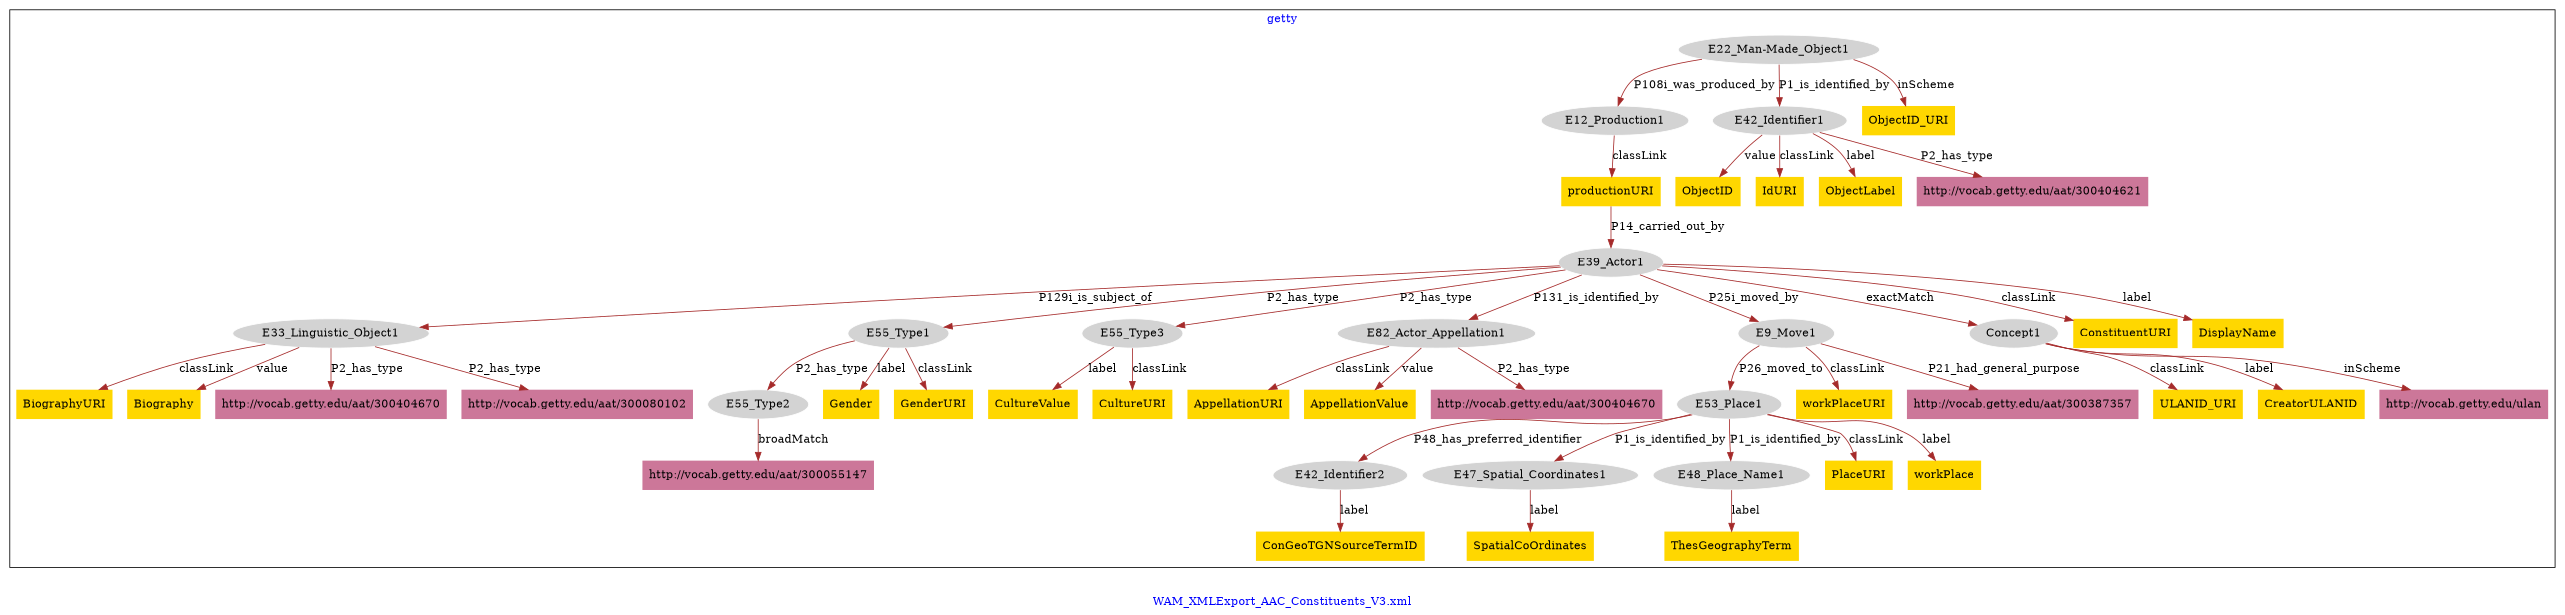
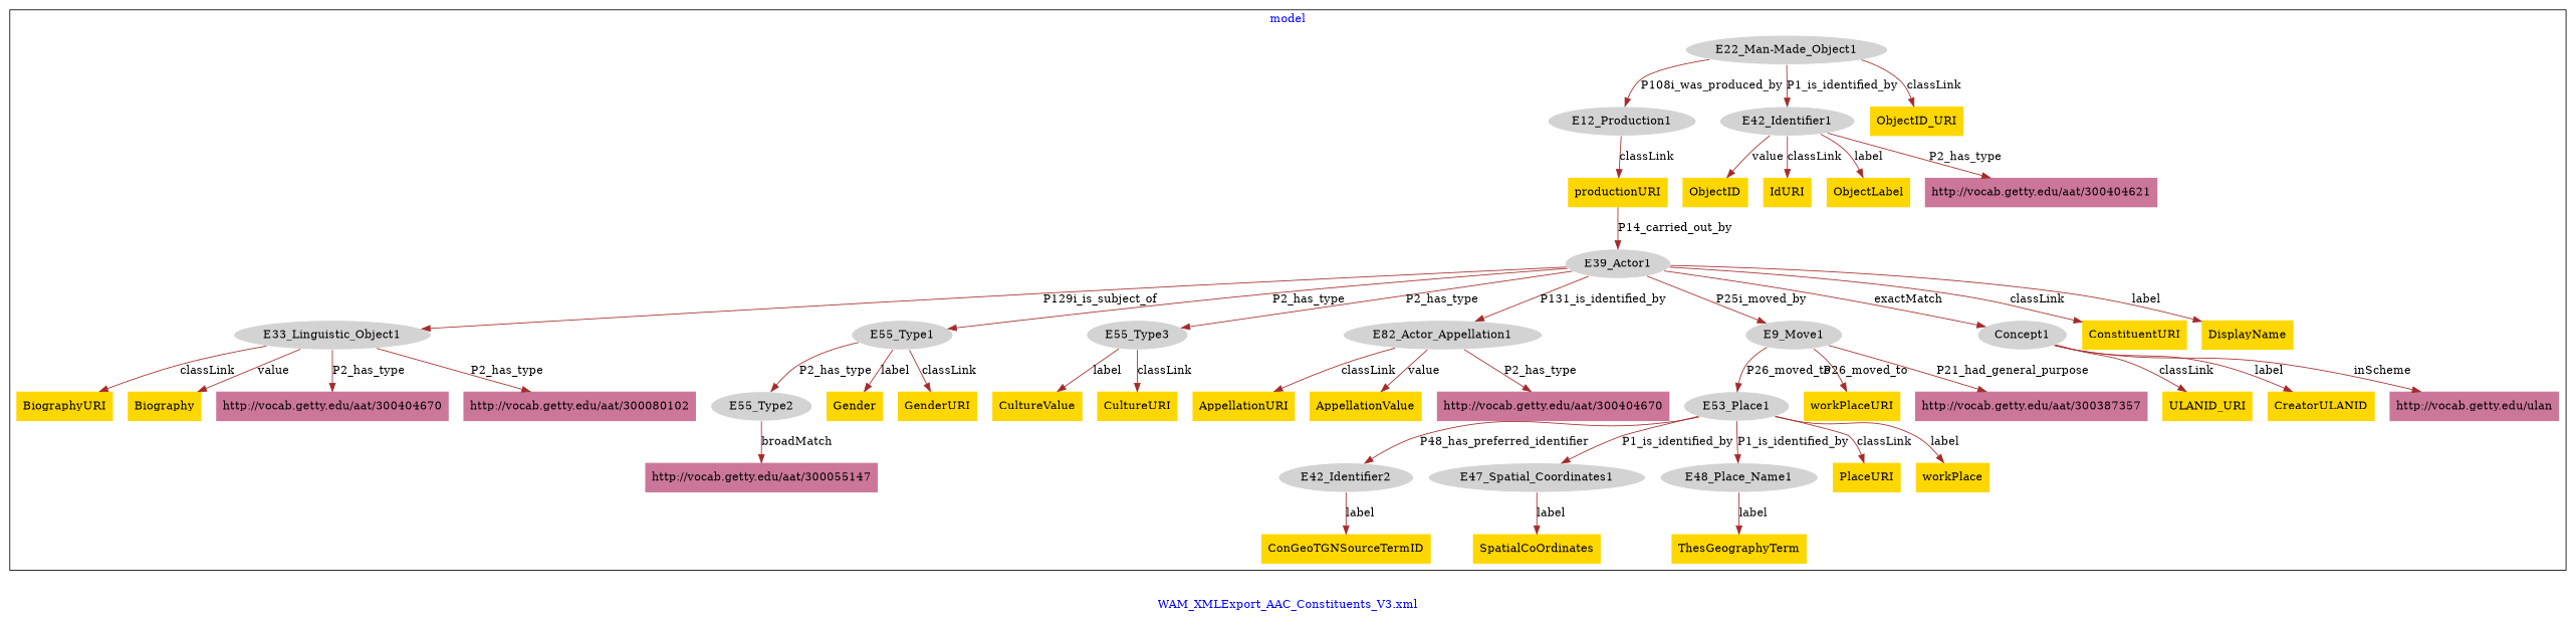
  digraph {
    fontcolor=blue
    label="WAM_XMLExport_AAC_Constituents_V3.xml"
    remincross=true
    node [fillcolor=gold style=filled shape=plaintext]
    edge [color=brown fontcolor=black]
    n1 [color=white fillcolor=lightgray label=E12_Production1 shape=""]
    n2 [color=white fillcolor=lightgray label=E39_Actor1 shape=""]
    n3 [color=white fillcolor=lightgray label="E22_Man-Made_Object1" shape=""]
    n4 [color=white fillcolor=lightgray label=E42_Identifier1 shape=""]
    n5 [color=white fillcolor=lightgray label=E33_Linguistic_Object1 shape=""]
    n6 [color=white fillcolor=lightgray label=E55_Type1 shape=""]
    n7 [color=white fillcolor=lightgray label=E55_Type3 shape=""]
    n8 [color=white fillcolor=lightgray label=E82_Actor_Appellation1 shape=""]
    n9 [color=white fillcolor=lightgray label=E9_Move1 shape=""]
    n10 [color=white fillcolor=lightgray label=Concept1 shape=""]
    n11 [color=white fillcolor=lightgray label=E53_Place1 shape=""]
    n12 [color=white fillcolor=lightgray label=E42_Identifier2 shape=""]
    n13 [color=white fillcolor=lightgray label=E47_Spatial_Coordinates1 shape=""]
    n14 [color=white fillcolor=lightgray label=E48_Place_Name1 shape=""]
    n15 [color=white fillcolor=lightgray label=E55_Type2 shape=""]
    n16 [label=Gender]
    n17 [label=GenderURI]
    n18 [label=CultureValue]
    n19 [label=ObjectID]
    n20 [label=BiographyURI]
    n21 [label=workPlaceURI]
    n22 [label=productionURI]
    n23 [label=ULANID_URI]
    n24 [label=IdURI]
    n25 [label=CultureURI]
    n26 [label=ConGeoTGNSourceTermID]
    n27 [label=ConstituentURI]
    n28 [label=CreatorULANID]
    n29 [label=PlaceURI]
    n30 [label=DisplayName]
    n31 [label=workPlace]
    n32 [label=Biography]
    n33 [label=AppellationURI]
    n34 [label=ObjectLabel]
    n35 [label=AppellationValue]
    n36 [label=ThesGeographyTerm]
    n37 [label=SpatialCoOrdinates]
    n38 [label=ObjectID_URI]
    n39 [fillcolor="#CC7799" label="http://vocab.getty.edu/aat/300387357"]
    n40 [fillcolor="#CC7799" label="http://vocab.getty.edu/aat/300404621"]
    n41 [fillcolor="#CC7799" label="http://vocab.getty.edu/ulan"]
    n42 [fillcolor="#CC7799" label="http://vocab.getty.edu/aat/300055147"]
    n43 [fillcolor="#CC7799" label="http://vocab.getty.edu/aat/300404670"]
    n44 [fillcolor="#CC7799" label="http://vocab.getty.edu/aat/300080102"]
    n45 [fillcolor="#CC7799" label="http://vocab.getty.edu/aat/300404670"]
    subgraph cluster_1 {
-     label=getty
+     label=model
      n1
      n2
      n3
      n4
      n5
      n6
      n7
      n8
      n9
      n10
      n11
      n12
      n13
      n14
      n15
      n16
      n17
      n18
      n19
      n20
      n21
      n22
      n23
      n24
      n25
      n26
      n27
      n28
      n29
      n30
      n31
      n32
      n33
      n34
      n35
      n36
      n37
      n38
      n39
      n40
      n41
      n42
      n43
      n44
      n45
    }
    n1 -> n22 [label=classLink]
    n2 -> n5 [label=P129i_is_subject_of]
    n2 -> n6 [label=P2_has_type]
    n2 -> n7 [label=P2_has_type]
    n2 -> n8 [label=P131_is_identified_by]
    n2 -> n9 [label=P25i_moved_by]
    n2 -> n10 [label=exactMatch]
    n2 -> n27 [label=classLink]
    n2 -> n30 [label=label]
    n3 -> n1 [label=P108i_was_produced_by]
    n3 -> n4 [label=P1_is_identified_by]
-   n3 -> n38 [label=inScheme]
+   n3 -> n38 [label=classLink]
    n4 -> n19 [label=value]
    n4 -> n24 [label=classLink]
    n4 -> n34 [label=label]
    n4 -> n40 [label=P2_has_type]
    n5 -> n20 [label=classLink]
    n5 -> n32 [label=value]
    n5 -> n43 [label=P2_has_type]
    n5 -> n44 [label=P2_has_type]
    n6 -> n15 [label=P2_has_type]
    n6 -> n16 [label=label]
    n6 -> n17 [label=classLink]
    n7 -> n18 [label=label]
    n7 -> n25 [label=classLink]
    n8 -> n33 [label=classLink]
    n8 -> n35 [label=value]
    n8 -> n45 [label=P2_has_type]
    n9 -> n11 [label=P26_moved_to]
-   n9 -> n21 [label=classLink]
+   n9 -> n21 [label=P26_moved_to]
    n9 -> n39 [label=P21_had_general_purpose]
    n10 -> n23 [label=classLink]
    n10 -> n28 [label=label]
    n10 -> n41 [label=inScheme]
    n11 -> n12 [label=P48_has_preferred_identifier]
    n11 -> n13 [label=P1_is_identified_by]
    n11 -> n14 [label=P1_is_identified_by]
    n11 -> n29 [label=classLink]
    n11 -> n31 [label=label]
    n12 -> n26 [label=label]
    n13 -> n37 [label=label]
    n14 -> n36 [label=label]
    n15 -> n42 [label=broadMatch]
    n22 -> n2 [label=P14_carried_out_by]
  }
